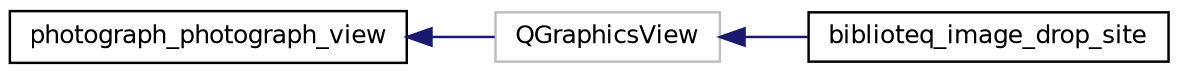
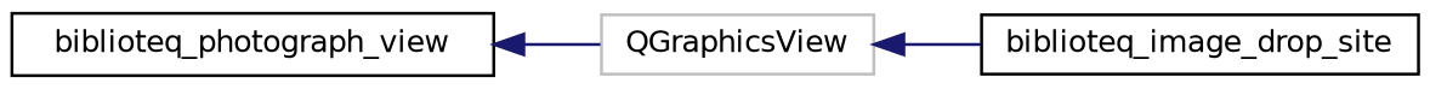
  digraph {
    rankdir=LR
    node [color=black fillcolor=white fontname=Helvetica fontsize=10 shape=record style=filled]
    edge [color=midnightblue dir=back fontname=Helvetica fontsize=10 labelfontname=Helvetica labelfontsize=10 style=solid]
    n1 [color=grey75 height=0.2 label=QGraphicsView width=0.4]
    n2 [height=0.2 label=biblioteq_image_drop_site width=0.4]
-   n3 [height=0.2 label=photograph_photograph_view width=0.4]
+   n3 [height=0.2 label=biblioteq_photograph_view width=0.4]
    n1 -> n2
    n3 -> n1
  }
